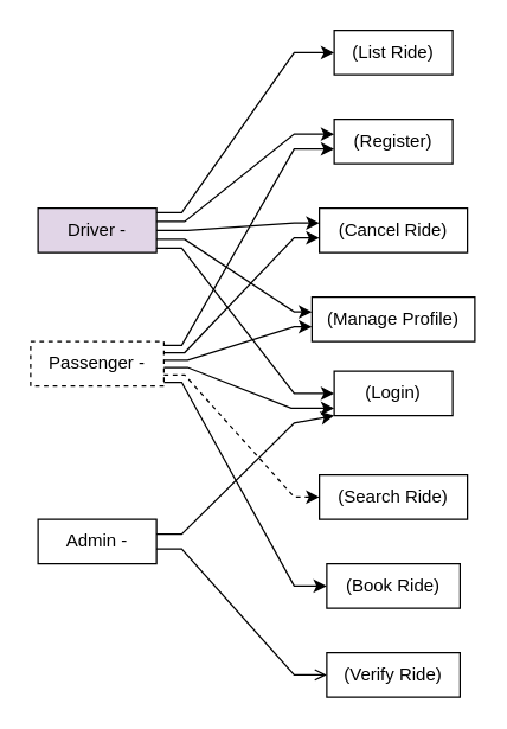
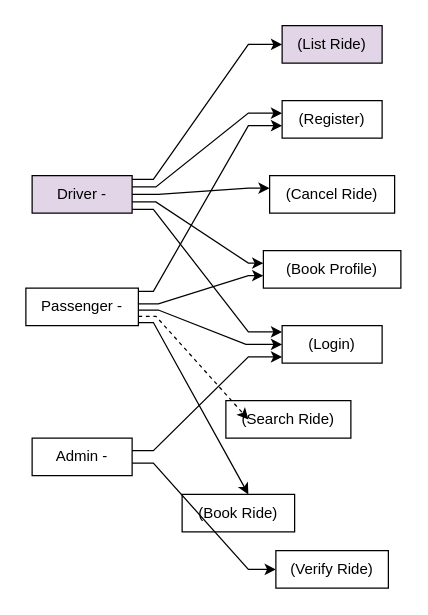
  <mxCell id="0" />
  <mxCell id="1" parent="0" />
  <mxCell id="2" value="Driver -" style="whiteSpace=wrap;html=1;fillColor=#e1d5e7;" vertex="1" parent="1"><mxGeometry x="25" y="140" width="80" height="30" as="geometry" /></mxCell>
  <mxCell id="3" value=" (Register)" style="whiteSpace=wrap;html=1;" vertex="1" parent="1"><mxGeometry x="225" y="80" width="80" height="30" as="geometry" /></mxCell>
  <mxCell id="4" value="" style="noEdgeStyle=1;orthogonal=1;rounded=0;" edge="1" source="2" target="3" parent="1"><mxGeometry relative="1" as="geometry"><Array as="points"><mxPoint x="124" y="149" /><mxPoint x="198" y="90" /></Array></mxGeometry></mxCell>
- <mxCell id="5" value="Passenger -" style="whiteSpace=wrap;html=1;dashed=1;" vertex="1" parent="1"><mxGeometry x="20" y="230" width="90" height="30" as="geometry" /></mxCell>
+ <mxCell id="5" value="Passenger -" style="whiteSpace=wrap;html=1;" vertex="1" parent="1"><mxGeometry x="20" y="230" width="90" height="30" as="geometry" /></mxCell>
  <mxCell id="6" value="" style="noEdgeStyle=1;orthogonal=1;rounded=0;" edge="1" source="5" target="3" parent="1"><mxGeometry relative="1" as="geometry"><Array as="points"><mxPoint x="122" y="232.5" /><mxPoint x="198" y="100" /></Array></mxGeometry></mxCell>
- <mxCell id="7" value=" (Login)" style="whiteSpace=wrap;html=1;" vertex="1" parent="1"><mxGeometry x="225" y="250" width="80" height="30" as="geometry" /></mxCell>
+ <mxCell id="7" value=" (Login)" style="whiteSpace=wrap;html=1;" vertex="1" parent="1"><mxGeometry x="225" y="260" width="80" height="30" as="geometry" /></mxCell>
  <mxCell id="8" value="" style="noEdgeStyle=1;orthogonal=1;rounded=0;" edge="1" source="2" target="7" parent="1"><mxGeometry relative="1" as="geometry"><Array as="points"><mxPoint x="122" y="167" /><mxPoint x="198" y="265" /></Array></mxGeometry></mxCell>
  <mxCell id="9" value="" style="noEdgeStyle=1;orthogonal=1;rounded=0;" edge="1" source="5" target="7" parent="1"><mxGeometry relative="1" as="geometry"><Array as="points"><mxPoint x="126" y="247.5" /><mxPoint x="196" y="275" /></Array></mxGeometry></mxCell>
  <mxCell id="10" value="Admin -" style="whiteSpace=wrap;html=1;" vertex="1" parent="1"><mxGeometry x="25" y="350" width="80" height="30" as="geometry" /></mxCell>
  <mxCell id="11" value="" style="noEdgeStyle=1;orthogonal=1;rounded=0;" edge="1" source="10" target="7" parent="1"><mxGeometry relative="1" as="geometry"><Array as="points"><mxPoint x="122" y="360" /><mxPoint x="198" y="285" /></Array></mxGeometry></mxCell>
- <mxCell id="12" value=" (List Ride)" style="whiteSpace=wrap;html=1;" vertex="1" parent="1"><mxGeometry x="225" y="20" width="80" height="30" as="geometry" /></mxCell>
+ <mxCell id="12" value=" (List Ride)" style="whiteSpace=wrap;html=1;fillColor=#e1d5e7;" vertex="1" parent="1"><mxGeometry x="225" y="20" width="80" height="30" as="geometry" /></mxCell>
  <mxCell id="13" value="" style="noEdgeStyle=1;orthogonal=1;rounded=0;" edge="1" source="2" target="12" parent="1"><mxGeometry relative="1" as="geometry"><Array as="points"><mxPoint x="122" y="143" /><mxPoint x="198" y="35" /></Array></mxGeometry></mxCell>
- <mxCell id="14" value=" (Search Ride)" style="whiteSpace=wrap;html=1;" vertex="1" parent="1"><mxGeometry x="215" y="320" width="100" height="30" as="geometry" /></mxCell>
+ <mxCell id="14" value=" (Search Ride)" style="whiteSpace=wrap;html=1;" vertex="1" parent="1"><mxGeometry x="180" y="320" width="100" height="30" as="geometry" /></mxCell>
  <mxCell id="15" value="" style="noEdgeStyle=1;orthogonal=1;rounded=0;dashed=1;" edge="1" source="5" target="14" parent="1"><mxGeometry relative="1" as="geometry"><Array as="points"><mxPoint x="124" y="252.5" /><mxPoint x="198" y="335" /></Array></mxGeometry></mxCell>
- <mxCell id="16" value=" (Book Ride)" style="whiteSpace=wrap;html=1;" vertex="1" parent="1"><mxGeometry x="220" y="380" width="90" height="30" as="geometry" /></mxCell>
+ <mxCell id="16" value=" (Book Ride)" style="whiteSpace=wrap;html=1;" vertex="1" parent="1"><mxGeometry x="145" y="395" width="90" height="30" as="geometry" /></mxCell>
  <mxCell id="17" value="" style="noEdgeStyle=1;orthogonal=1;rounded=0;" edge="1" source="5" target="16" parent="1"><mxGeometry relative="1" as="geometry"><Array as="points"><mxPoint x="122" y="257.5" /><mxPoint x="198" y="395" /></Array></mxGeometry></mxCell>
  <mxCell id="18" value=" (Cancel Ride)" style="whiteSpace=wrap;html=1;" vertex="1" parent="1"><mxGeometry x="215" y="140" width="100" height="30" as="geometry" /></mxCell>
- <mxCell id="19" value="" style="noEdgeStyle=1;orthogonal=1;rounded=0;" edge="1" source="5" target="18" parent="1"><mxGeometry relative="1" as="geometry"><Array as="points"><mxPoint x="124" y="237.5" /><mxPoint x="198" y="160" /></Array></mxGeometry></mxCell>
  <mxCell id="20" value="" style="noEdgeStyle=1;orthogonal=1;rounded=0;" edge="1" source="2" target="18" parent="1"><mxGeometry relative="1" as="geometry"><Array as="points"><mxPoint x="126" y="155" /><mxPoint x="198" y="150" /></Array></mxGeometry></mxCell>
- <mxCell id="21" value=" (Manage Profile)" style="whiteSpace=wrap;html=1;" vertex="1" parent="1"><mxGeometry x="210" y="200" width="110" height="30" as="geometry" /></mxCell>
+ <mxCell id="21" value=" (Book Profile)" style="whiteSpace=wrap;html=1;" vertex="1" parent="1"><mxGeometry x="210" y="200" width="110" height="30" as="geometry" /></mxCell>
  <mxCell id="22" value="" style="noEdgeStyle=1;orthogonal=1;rounded=0;" edge="1" source="2" target="21" parent="1"><mxGeometry relative="1" as="geometry"><Array as="points"><mxPoint x="124" y="161" /><mxPoint x="198" y="210" /></Array></mxGeometry></mxCell>
  <mxCell id="23" value="" style="noEdgeStyle=1;orthogonal=1;rounded=0;" edge="1" source="5" target="21" parent="1"><mxGeometry relative="1" as="geometry"><Array as="points"><mxPoint x="126" y="242.5" /><mxPoint x="198" y="220" /></Array></mxGeometry></mxCell>
  <mxCell id="24" value=" (Verify Ride)" style="whiteSpace=wrap;html=1;" vertex="1" parent="1"><mxGeometry x="220" y="440" width="90" height="30" as="geometry" /></mxCell>
- <mxCell id="25" value="" style="noEdgeStyle=1;orthogonal=1;rounded=0;endArrow=open;" edge="1" source="10" target="24" parent="1"><mxGeometry relative="1" as="geometry"><Array as="points"><mxPoint x="122" y="370" /><mxPoint x="198" y="455" /></Array></mxGeometry></mxCell>
+ <mxCell id="25" value="" style="noEdgeStyle=1;orthogonal=1;rounded=0;" edge="1" source="10" target="24" parent="1"><mxGeometry relative="1" as="geometry"><Array as="points"><mxPoint x="122" y="370" /><mxPoint x="198" y="455" /></Array></mxGeometry></mxCell>
